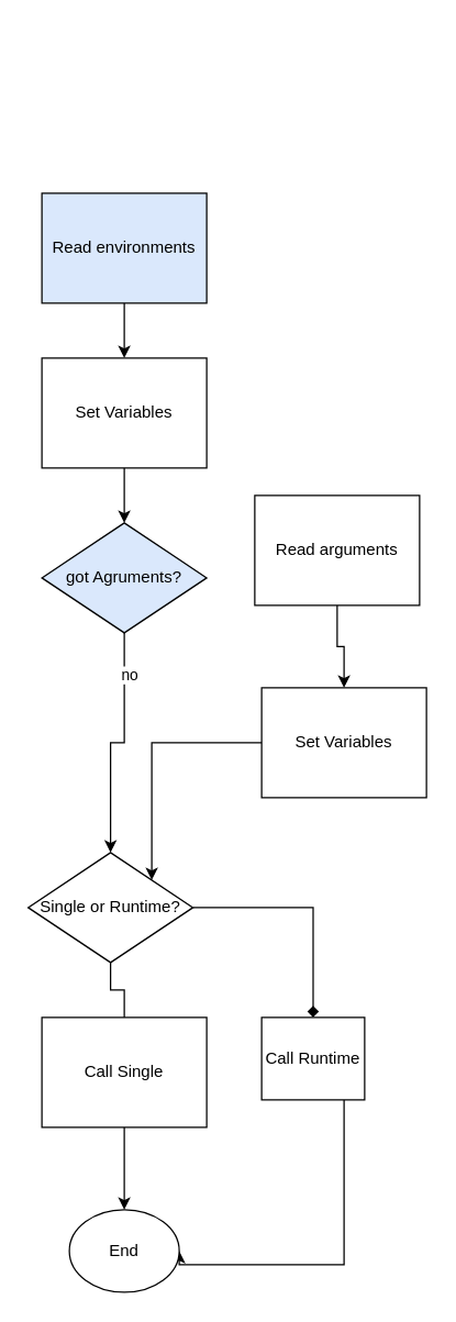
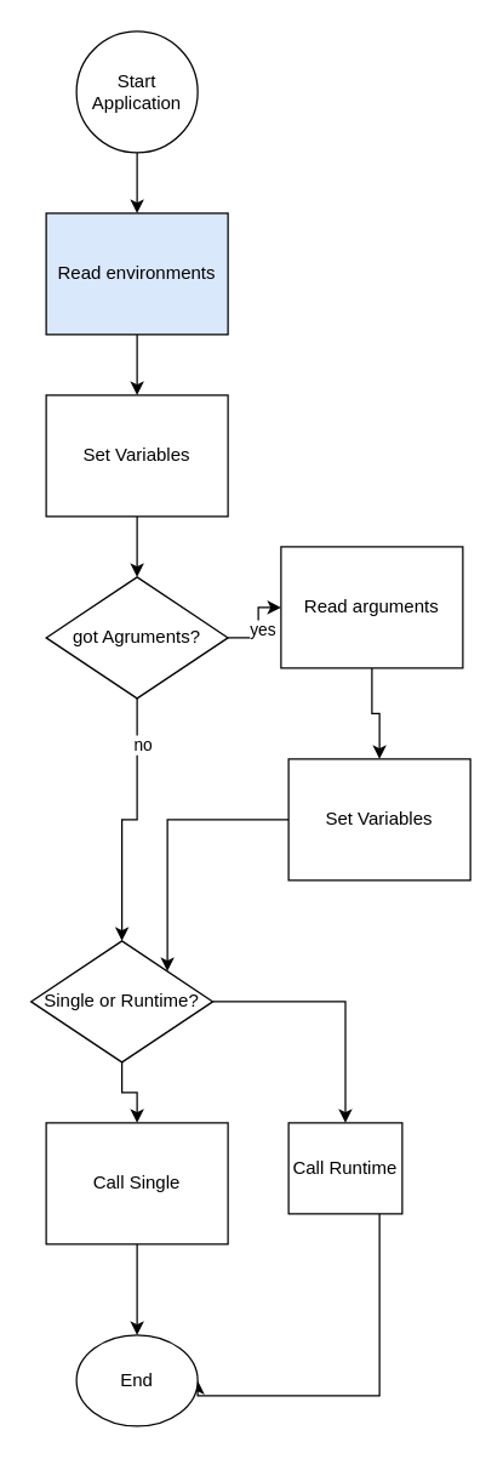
  <mxCell id="0" />
  <mxCell id="1" parent="0" />
+ <mxCell id="2" value="Start Application" style="ellipse;whiteSpace=wrap;html=1;rounded=0;" parent="1" vertex="1"><mxGeometry x="50" y="20" width="80" height="80" as="geometry" /></mxCell>
+ <mxCell id="3" value="" style="edgeStyle=orthogonalEdgeStyle;rounded=0;orthogonalLoop=1;jettySize=auto;html=1;" edge="1" parent="1" source="7" target="12"><mxGeometry relative="1" as="geometry" /></mxCell>
+ <mxCell id="4" value="yes" style="edgeLabel;html=1;align=center;verticalAlign=middle;resizable=0;points=[];" vertex="1" connectable="0" parent="3"><mxGeometry x="-0.05" y="-2" relative="1" as="geometry"><mxPoint as="offset" /></mxGeometry></mxCell>
  <mxCell id="5" style="edgeStyle=orthogonalEdgeStyle;rounded=0;orthogonalLoop=1;jettySize=auto;html=1;" edge="1" parent="1" source="7" target="17"><mxGeometry relative="1" as="geometry" /></mxCell>
  <mxCell id="6" value="no" style="edgeLabel;html=1;align=center;verticalAlign=middle;resizable=0;points=[];" vertex="1" connectable="0" parent="5"><mxGeometry x="-0.65" y="3" relative="1" as="geometry"><mxPoint as="offset" /></mxGeometry></mxCell>
- <mxCell id="7" value="got Agruments?" style="rhombus;whiteSpace=wrap;html=1;rounded=0;fillColor=#dae8fc;" parent="1" vertex="1"><mxGeometry x="30" y="380" width="120" height="80" as="geometry" /></mxCell>
+ <mxCell id="7" value="got Agruments?" style="rhombus;whiteSpace=wrap;html=1;rounded=0;" parent="1" vertex="1"><mxGeometry x="30" y="380" width="120" height="80" as="geometry" /></mxCell>
+ <mxCell id="8" style="edgeStyle=orthogonalEdgeStyle;rounded=0;orthogonalLoop=1;jettySize=auto;html=1;" parent="1" source="2" target="10" edge="1"><mxGeometry relative="1" as="geometry"><Array as="points"><mxPoint x="90" y="200" /><mxPoint x="90" y="200" /></Array></mxGeometry></mxCell>
  <mxCell id="9" value="" style="edgeStyle=orthogonalEdgeStyle;rounded=0;orthogonalLoop=1;jettySize=auto;html=1;" edge="1" parent="1" source="10" target="14"><mxGeometry relative="1" as="geometry" /></mxCell>
  <mxCell id="10" value="Read environments" style="whiteSpace=wrap;html=1;rounded=0;fillColor=#dae8fc;" parent="1" vertex="1"><mxGeometry x="30" y="140" width="120" height="80" as="geometry" /></mxCell>
  <mxCell id="11" value="" style="edgeStyle=orthogonalEdgeStyle;rounded=0;orthogonalLoop=1;jettySize=auto;html=1;" edge="1" parent="1" source="12" target="24"><mxGeometry relative="1" as="geometry" /></mxCell>
  <mxCell id="12" value="Read arguments" style="whiteSpace=wrap;html=1;rounded=0;" parent="1" vertex="1"><mxGeometry x="185" y="360" width="120" height="80" as="geometry" /></mxCell>
  <mxCell id="13" value="" style="edgeStyle=orthogonalEdgeStyle;rounded=0;orthogonalLoop=1;jettySize=auto;html=1;" edge="1" parent="1" source="14" target="7"><mxGeometry relative="1" as="geometry" /></mxCell>
  <mxCell id="14" value="Set Variables" style="whiteSpace=wrap;html=1;rounded=0;" parent="1" vertex="1"><mxGeometry x="30" y="260" width="120" height="80" as="geometry" /></mxCell>
- <mxCell id="15" style="edgeStyle=orthogonalEdgeStyle;rounded=0;orthogonalLoop=1;jettySize=auto;html=1;endArrow=none;" parent="1" source="17" target="19" edge="1"><mxGeometry relative="1" as="geometry" /></mxCell>
- <mxCell id="16" style="edgeStyle=orthogonalEdgeStyle;rounded=0;orthogonalLoop=1;jettySize=auto;html=1;endArrow=diamond;" parent="1" source="17" target="21" edge="1"><mxGeometry relative="1" as="geometry" /></mxCell>
+ <mxCell id="15" style="edgeStyle=orthogonalEdgeStyle;rounded=0;orthogonalLoop=1;jettySize=auto;html=1;" parent="1" source="17" target="19" edge="1"><mxGeometry relative="1" as="geometry" /></mxCell>
+ <mxCell id="16" style="edgeStyle=orthogonalEdgeStyle;rounded=0;orthogonalLoop=1;jettySize=auto;html=1;" parent="1" source="17" target="21" edge="1"><mxGeometry relative="1" as="geometry" /></mxCell>
  <mxCell id="17" value="Single or Runtime?" style="rhombus;whiteSpace=wrap;html=1;rounded=0;" parent="1" vertex="1"><mxGeometry x="20" y="620" width="120" height="80" as="geometry" /></mxCell>
  <mxCell id="18" style="edgeStyle=orthogonalEdgeStyle;rounded=0;orthogonalLoop=1;jettySize=auto;html=1;" parent="1" source="19" target="22" edge="1"><mxGeometry relative="1" as="geometry" /></mxCell>
  <mxCell id="19" value="Call Single" style="whiteSpace=wrap;html=1;rounded=0;" parent="1" vertex="1"><mxGeometry x="30" y="740" width="120" height="80" as="geometry" /></mxCell>
  <mxCell id="20" style="edgeStyle=orthogonalEdgeStyle;rounded=0;orthogonalLoop=1;jettySize=auto;html=1;entryX=1;entryY=0.5;entryDx=0;entryDy=0;" parent="1" source="21" target="22" edge="1"><mxGeometry relative="1" as="geometry"><Array as="points"><mxPoint x="250" y="920" /></Array></mxGeometry></mxCell>
  <mxCell id="21" value="Call Runtime" style="whiteSpace=wrap;html=1;rounded=0;" parent="1" vertex="1"><mxGeometry x="190" y="740" width="75" height="60" as="geometry" /></mxCell>
  <mxCell id="22" value="End" style="ellipse;whiteSpace=wrap;html=1;rounded=0;" parent="1" vertex="1"><mxGeometry x="50" y="880" width="80" height="60" as="geometry" /></mxCell>
  <mxCell id="23" style="edgeStyle=orthogonalEdgeStyle;rounded=0;orthogonalLoop=1;jettySize=auto;html=1;" edge="1" parent="1" source="24" target="17"><mxGeometry relative="1" as="geometry"><Array as="points"><mxPoint x="110" y="540" /></Array></mxGeometry></mxCell>
  <mxCell id="24" value="Set Variables" style="whiteSpace=wrap;html=1;rounded=0;" vertex="1" parent="1"><mxGeometry x="190" y="500" width="120" height="80" as="geometry" /></mxCell>
